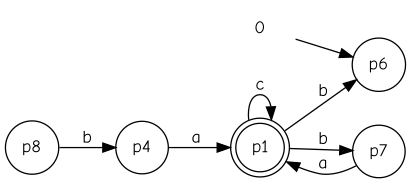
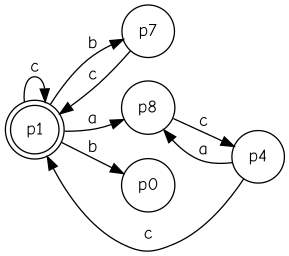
  digraph {
    fontname="Comic Neue"
    rankdir=LR
    node [fontname="Comic Neue" shape=circle]
    edge [fontname="Comic Neue"]
    p1 [shape=doublecircle]
    n2 [label=p7]
    n3 [label=p8]
-   p0 [label=p6]
+   p0
    p4
-   0 [shape=none]
    p1 -> p1 [label=c]
    p1 -> n2 [label=b]
+   p1 -> n3 [label=a]
    p1 -> p0 [label=b]
-   n2 -> p1 [label=a]
-   n3 -> p4 [label=b]
-   p4 -> p1 [label=a]
-   0 -> p0
+   n2 -> p1 [label=c]
+   n3 -> p4 [label=c]
+   p4 -> p1 [label=c]
+   p4 -> n3 [label=a]
  }
